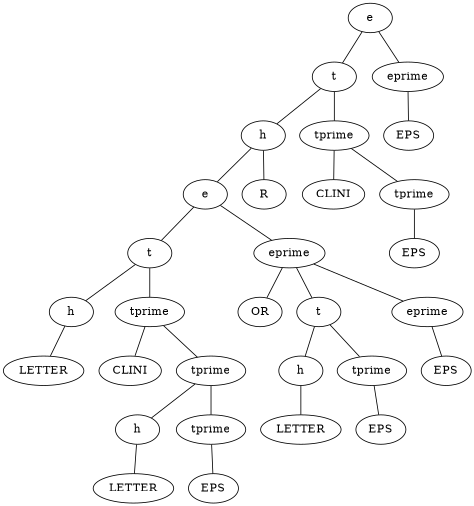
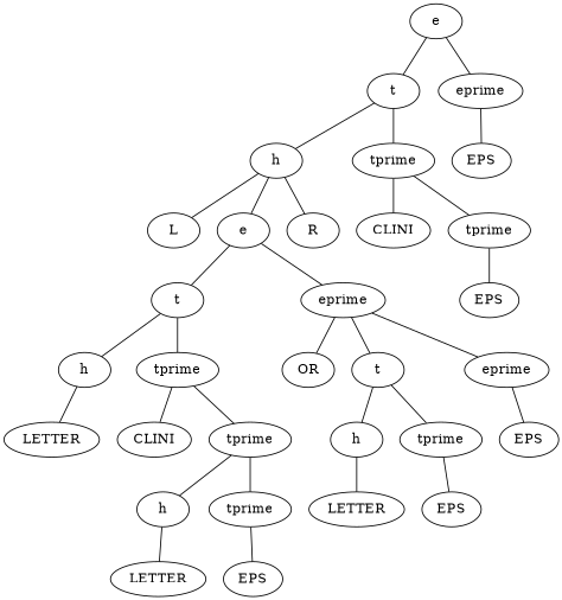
  graph {
    n1 [label=e]
    n2 [label=t]
    n3 [label=eprime]
    n4 [label=h]
    n5 [label=tprime]
+   n6 [label=L]
    n7 [label=e]
    n8 [label=R]
    n9 [label=t]
    n10 [label=eprime]
    n11 [label=h]
    n12 [label=tprime]
    n13 [label=LETTER]
    n14 [label=CLINI]
    n15 [label=tprime]
    n16 [label=h]
    n17 [label=tprime]
    n18 [label=LETTER]
    n19 [label=EPS]
    n20 [label=OR]
    n21 [label=t]
    n22 [label=eprime]
    n23 [label=h]
    n24 [label=tprime]
    n25 [label=LETTER]
    n26 [label=EPS]
    n27 [label=EPS]
    n28 [label=CLINI]
    n29 [label=tprime]
    n30 [label=EPS]
    n31 [label=EPS]
    n1 -- n2
    n1 -- n3
    n2 -- n4
    n2 -- n5
    n3 -- n31
+   n4 -- n6
    n4 -- n7
    n4 -- n8
    n5 -- n28
    n5 -- n29
    n7 -- n9
    n7 -- n10
    n9 -- n11
    n9 -- n12
    n10 -- n20
    n10 -- n21
    n10 -- n22
    n11 -- n13
    n12 -- n14
    n12 -- n15
    n15 -- n16
    n15 -- n17
    n16 -- n18
    n17 -- n19
    n21 -- n23
    n21 -- n24
    n22 -- n27
    n23 -- n25
    n24 -- n26
    n29 -- n30
  }
